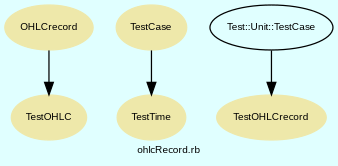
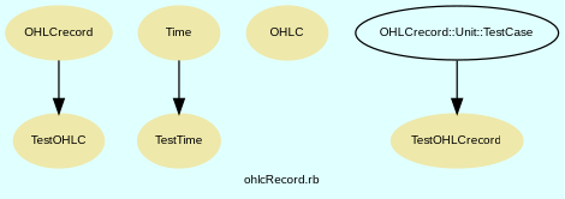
  digraph {
    bgcolor=lightcyan1
    compound=true
    fontname=Arial
    fontsize=8
    label="ohlcRecord.rb"
    node [color=palegoldenrod fontcolor=black fontname=Arial fontsize=8 shape=ellipse style=filled]
    n1 [label=OHLCrecord]
    n2 [label=TestOHLC]
-   n3 [label=TestCase]
+   n3 [label=Time]
    n4 [label=TestTime]
+   n5 [label=OHLC]
    n6 [label=TestOHLCrecord]
-   n7 [color=black label="Test::Unit::TestCase" fontcolor="" shape="" style=""]
+   n7 [color=black label="OHLCrecord::Unit::TestCase" fontcolor="" shape="" style=""]
    n1 -> n2
    n3 -> n4
    n7 -> n6
  }
